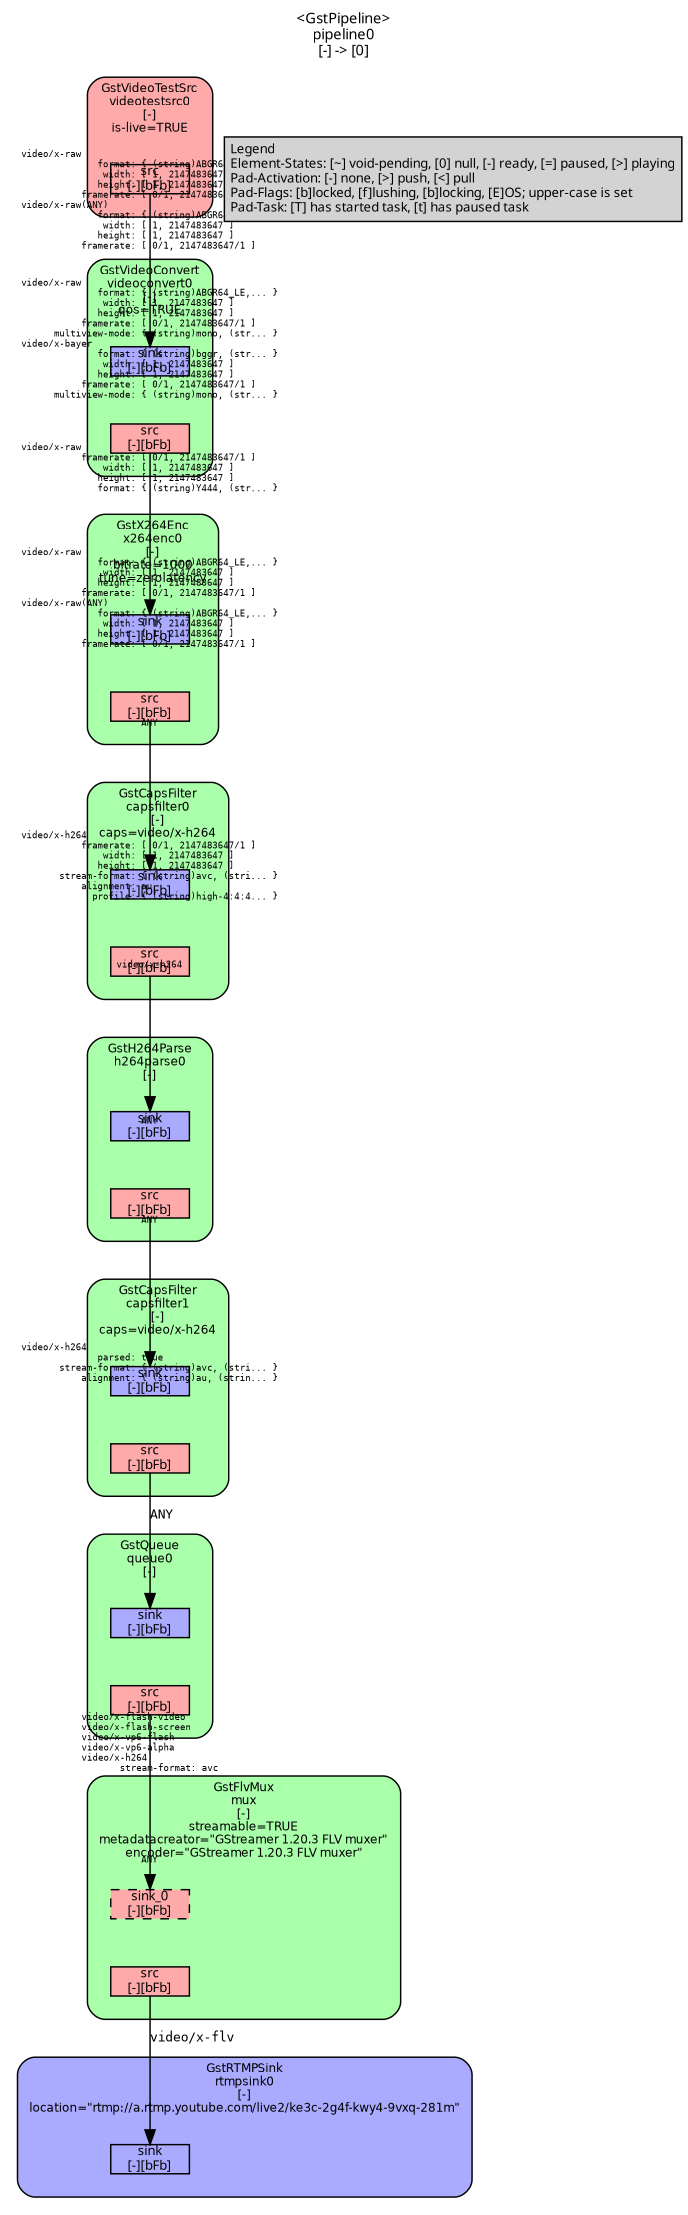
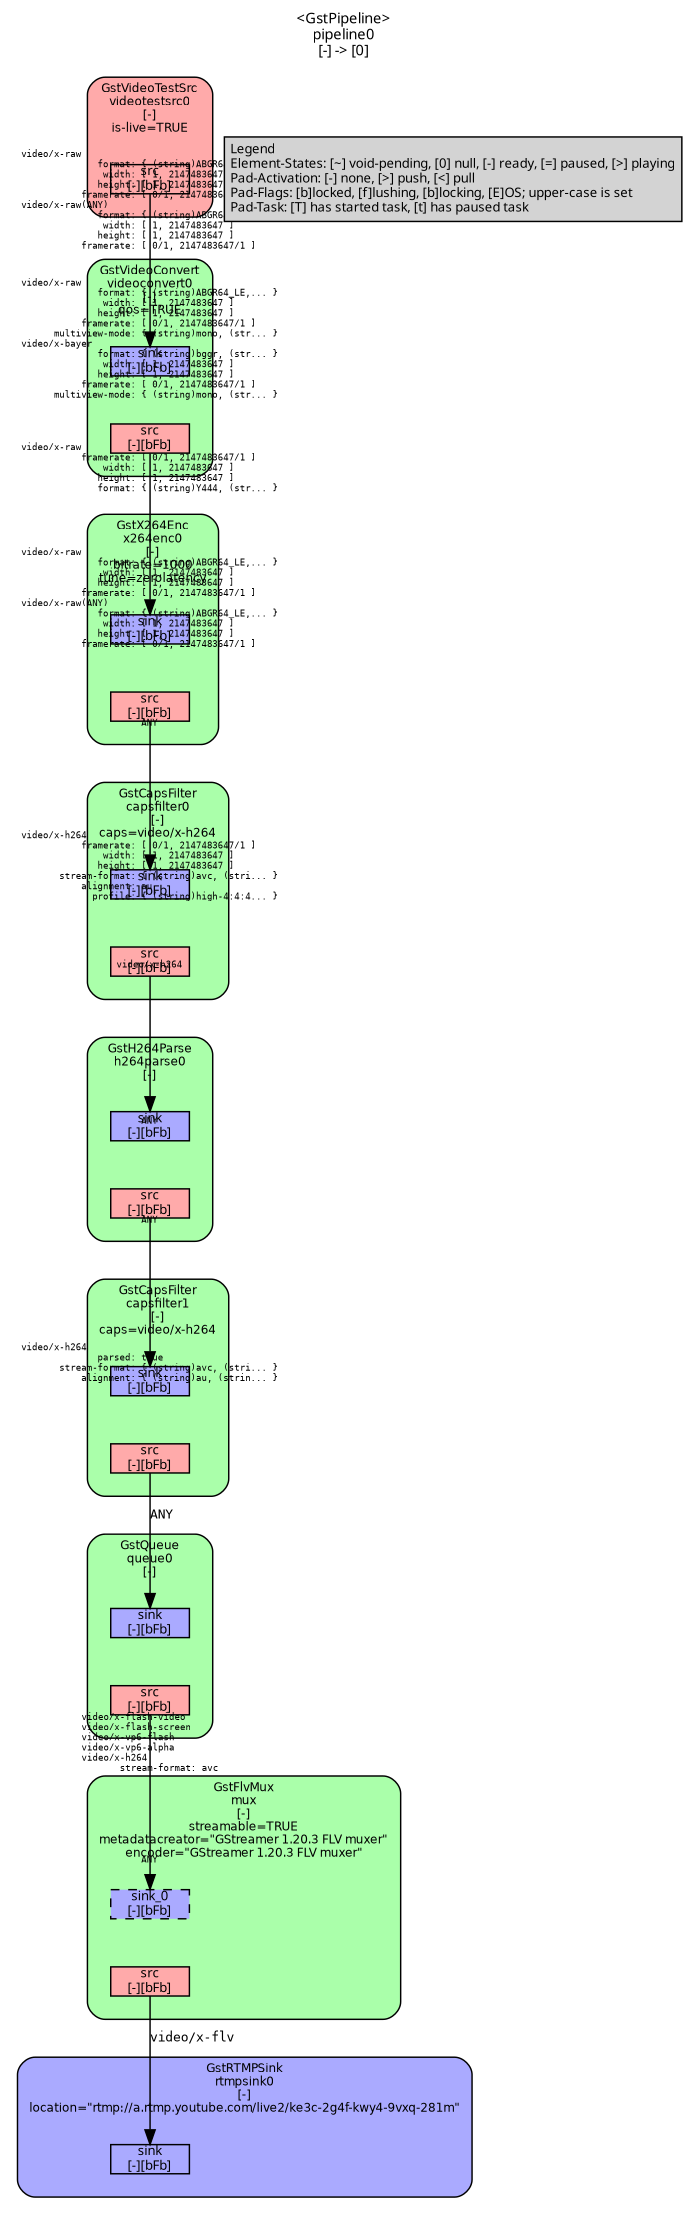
  digraph {
    fontname=sans
    fontsize=10
    label="<GstPipeline>\npipeline0\n[-] -> [0]"
    labelloc=t
    nodesep=.1
    rankdir=TB
    ranksep=.2
    node [color=black fillcolor="#aaaaff" fontname=sans fontsize=9 margin="0.0,0.0" shape=box style="filled,solid"]
    edge [fontname=monospace fontsize=9 labelfontsize=6]
    n1 [height=0.2 label="sink\n[-][bFb]"]
    n2 [fillcolor="#ffaaaa" height=0.2 label="src\n[-][bFb]"]
    n3 [height=0.2 label="sink\n[-][bFb]"]
    n4 [fillcolor="#ffaaaa" height=0.2 label="src\n[-][bFb]"]
    n5 [height=0.2 label="sink\n[-][bFb]"]
-   n6 [fillcolor="#ffaaaa" height=0.2 label="sink_0\n[-][bFb]" style="filled,dashed"]
+   n6 [height=0.2 label="sink_0\n[-][bFb]" style="filled,dashed"]
    n7 [fillcolor="#ffaaaa" height=0.2 label="src\n[-][bFb]"]
    n8 [height=0.2 label="sink\n[-][bFb]"]
    n9 [fillcolor="#ffaaaa" height=0.2 label="src\n[-][bFb]"]
    n10 [height=0.2 label="sink\n[-][bFb]"]
    n11 [fillcolor="#ffaaaa" height=0.2 label="src\n[-][bFb]"]
    n12 [height=0.2 label="sink\n[-][bFb]"]
    n13 [fillcolor="#ffaaaa" height=0.2 label="src\n[-][bFb]"]
    n14 [height=0.2 label="sink\n[-][bFb]"]
    n15 [fillcolor="#ffaaaa" height=0.2 label="src\n[-][bFb]"]
    n16 [fillcolor="#ffaaaa" height=0.2 label="src\n[-][bFb]"]
    n17 [label="Legend\lElement-States: [~] void-pending, [0] null, [-] ready, [=] paused, [>] playing\lPad-Activation: [-] none, [>] push, [<] pull\lPad-Flags: [b]locked, [f]lushing, [b]locking, [E]OS; upper-case is set\lPad-Task: [T] has started task, [t] has paused task\l" margin="0.05,0.05" style=filled color="" fillcolor=""]
    subgraph cluster_1 {
      color=black
      fillcolor="#aaffaa"
      fontname="Bitstream Vera Sans"
      fontsize=8
      label="GstCapsFilter\ncapsfilter1\n[-]\ncaps=video/x-h264"
      style="filled,rounded"
      subgraph cluster_2 {
        color=black
        fillcolor="#aaffaa"
        fontname="Bitstream Vera Sans"
        fontsize=8
        label=""
        style=invis
        n1
      }
      subgraph cluster_3 {
        color=black
        fillcolor="#aaffaa"
        fontname="Bitstream Vera Sans"
        fontsize=8
        label=""
        style=invis
        n2
      }
    }
    subgraph cluster_4 {
      color=black
      fillcolor="#aaffaa"
      fontname="Bitstream Vera Sans"
      fontsize=8
      label="GstCapsFilter\ncapsfilter0\n[-]\ncaps=video/x-h264"
      style="filled,rounded"
      subgraph cluster_5 {
        color=black
        fillcolor="#aaffaa"
        fontname="Bitstream Vera Sans"
        fontsize=8
        label=""
        style=invis
        n3
      }
      subgraph cluster_6 {
        color=black
        fillcolor="#aaffaa"
        fontname="Bitstream Vera Sans"
        fontsize=8
        label=""
        style=invis
        n4
      }
    }
    subgraph cluster_7 {
      color=black
      fillcolor="#aaaaff"
      fontname="Bitstream Vera Sans"
      fontsize=8
      label="GstRTMPSink\nrtmpsink0\n[-]\nlocation=\"rtmp://a.rtmp.youtube.com/live2/ke3c-2g4f-kwy4-9vxq-281m\""
      style="filled,rounded"
      subgraph cluster_8 {
        color=black
        fillcolor="#aaaaff"
        fontname="Bitstream Vera Sans"
        fontsize=8
        label=""
        style=invis
        n5
      }
    }
    subgraph cluster_9 {
      color=black
      fillcolor="#aaffaa"
      fontname="Bitstream Vera Sans"
      fontsize=8
      label="GstFlvMux\nmux\n[-]\nstreamable=TRUE\nmetadatacreator=\"GStreamer 1.20.3 FLV muxer\"\nencoder=\"GStreamer 1.20.3 FLV muxer\""
      style="filled,rounded"
      subgraph cluster_10 {
        color=black
        fillcolor="#aaffaa"
        fontname="Bitstream Vera Sans"
        fontsize=8
        label=""
        style=invis
        n6
      }
      subgraph cluster_11 {
        color=black
        fillcolor="#aaffaa"
        fontname="Bitstream Vera Sans"
        fontsize=8
        label=""
        style=invis
        n7
      }
    }
    subgraph cluster_12 {
      color=black
      fillcolor="#aaffaa"
      fontname="Bitstream Vera Sans"
      fontsize=8
      label="GstQueue\nqueue0\n[-]"
      style="filled,rounded"
      subgraph cluster_13 {
        color=black
        fillcolor="#aaffaa"
        fontname="Bitstream Vera Sans"
        fontsize=8
        label=""
        style=invis
        n8
      }
      subgraph cluster_14 {
        color=black
        fillcolor="#aaffaa"
        fontname="Bitstream Vera Sans"
        fontsize=8
        label=""
        style=invis
        n9
      }
    }
    subgraph cluster_15 {
      color=black
      fillcolor="#aaffaa"
      fontname="Bitstream Vera Sans"
      fontsize=8
      label="GstH264Parse\nh264parse0\n[-]"
      style="filled,rounded"
      subgraph cluster_16 {
        color=black
        fillcolor="#aaffaa"
        fontname="Bitstream Vera Sans"
        fontsize=8
        label=""
        style=invis
        n10
      }
      subgraph cluster_17 {
        color=black
        fillcolor="#aaffaa"
        fontname="Bitstream Vera Sans"
        fontsize=8
        label=""
        style=invis
        n11
      }
    }
    subgraph cluster_18 {
      color=black
      fillcolor="#aaffaa"
      fontname="Bitstream Vera Sans"
      fontsize=8
      label="GstX264Enc\nx264enc0\n[-]\nbitrate=1000\ntune=zerolatency"
      style="filled,rounded"
      subgraph cluster_19 {
        color=black
        fillcolor="#aaffaa"
        fontname="Bitstream Vera Sans"
        fontsize=8
        label=""
        style=invis
        n12
      }
      subgraph cluster_20 {
        color=black
        fillcolor="#aaffaa"
        fontname="Bitstream Vera Sans"
        fontsize=8
        label=""
        style=invis
        n13
      }
    }
    subgraph cluster_21 {
      color=black
      fillcolor="#aaffaa"
      fontname="Bitstream Vera Sans"
      fontsize=8
      label="GstVideoConvert\nvideoconvert0\n[-]\nqos=TRUE"
      style="filled,rounded"
      subgraph cluster_22 {
        color=black
        fillcolor="#aaffaa"
        fontname="Bitstream Vera Sans"
        fontsize=8
        label=""
        style=invis
        n14
      }
      subgraph cluster_23 {
        color=black
        fillcolor="#aaffaa"
        fontname="Bitstream Vera Sans"
        fontsize=8
        label=""
        style=invis
        n15
      }
    }
    subgraph cluster_24 {
      color=black
      fillcolor="#ffaaaa"
      fontname="Bitstream Vera Sans"
      fontsize=8
      label="GstVideoTestSrc\nvideotestsrc0\n[-]\nis-live=TRUE"
      style="filled,rounded"
      subgraph cluster_25 {
        color=black
        fillcolor="#ffaaaa"
        fontname="Bitstream Vera Sans"
        fontsize=8
        label=""
        style=invis
        n16
      }
    }
    n1 -> n2 [style=invis]
    n2 -> n8 [label=ANY]
    n3 -> n4 [style=invis]
    n4 -> n10 [headlabel="video/x-h264\l" label="                                                  " labelangle=0 labeldistance=10 taillabel=ANY]
    n6 -> n7 [style=invis]
    n7 -> n5 [label="video/x-flv\l"]
    n8 -> n9 [style=invis]
    n9 -> n6 [headlabel="video/x-flash-video\lvideo/x-flash-screen\lvideo/x-vp6-flash\lvideo/x-vp6-alpha\lvideo/x-h264\l       stream-format: avc\l" label="                                                  " labelangle=0 labeldistance=10 taillabel=ANY]
    n10 -> n11 [style=invis]
    n11 -> n1 [headlabel=ANY label="                                                  " labelangle=0 labeldistance=10 taillabel="video/x-h264\l              parsed: true\l       stream-format: { (string)avc, (stri... }\l           alignment: { (string)au, (strin... }\l"]
    n12 -> n13 [style=invis]
    n13 -> n3 [headlabel=ANY label="                                                  " labelangle=0 labeldistance=10 taillabel="video/x-h264\l           framerate: [ 0/1, 2147483647/1 ]\l               width: [ 1, 2147483647 ]\l              height: [ 1, 2147483647 ]\l       stream-format: { (string)avc, (stri... }\l           alignment: au\l             profile: { (string)high-4:4:4... }\l"]
    n14 -> n15 [style=invis]
    n15 -> n12 [headlabel="video/x-raw\l           framerate: [ 0/1, 2147483647/1 ]\l               width: [ 1, 2147483647 ]\l              height: [ 1, 2147483647 ]\l              format: { (string)Y444, (str... }\l" label="                                                  " labelangle=0 labeldistance=10 taillabel="video/x-raw\l              format: { (string)ABGR64_LE,... }\l               width: [ 1, 2147483647 ]\l              height: [ 1, 2147483647 ]\l           framerate: [ 0/1, 2147483647/1 ]\lvideo/x-raw(ANY)\l              format: { (string)ABGR64_LE,... }\l               width: [ 1, 2147483647 ]\l              height: [ 1, 2147483647 ]\l           framerate: [ 0/1, 2147483647/1 ]\l"]
    n16 -> n14 [headlabel="video/x-raw\l              format: { (string)ABGR64_LE,... }\l               width: [ 1, 2147483647 ]\l              height: [ 1, 2147483647 ]\l           framerate: [ 0/1, 2147483647/1 ]\lvideo/x-raw(ANY)\l              format: { (string)ABGR64_LE,... }\l               width: [ 1, 2147483647 ]\l              height: [ 1, 2147483647 ]\l           framerate: [ 0/1, 2147483647/1 ]\l" label="                                                  " labelangle=0 labeldistance=10 taillabel="video/x-raw\l              format: { (string)ABGR64_LE,... }\l               width: [ 1, 2147483647 ]\l              height: [ 1, 2147483647 ]\l           framerate: [ 0/1, 2147483647/1 ]\l      multiview-mode: { (string)mono, (str... }\lvideo/x-bayer\l              format: { (string)bggr, (str... }\l               width: [ 1, 2147483647 ]\l              height: [ 1, 2147483647 ]\l           framerate: [ 0/1, 2147483647/1 ]\l      multiview-mode: { (string)mono, (str... }\l"]
  }
